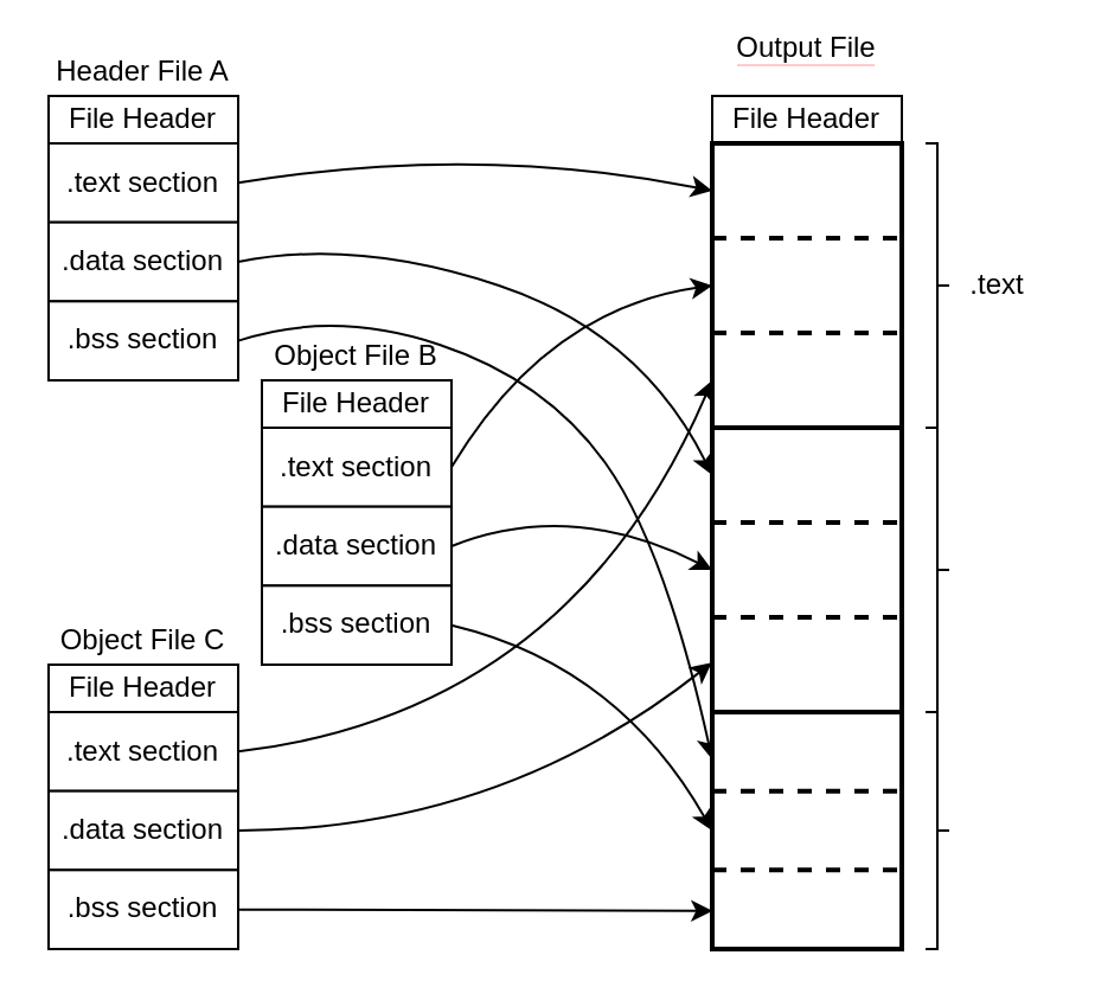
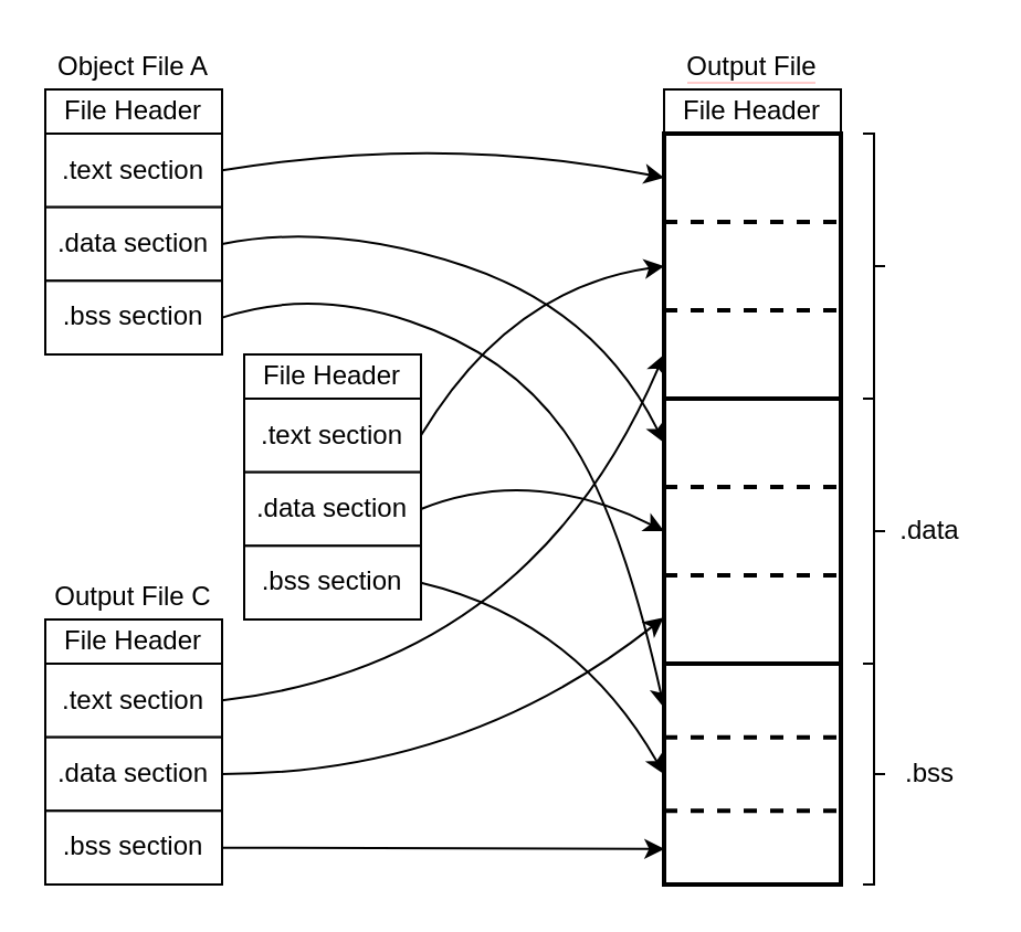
  <mxCell id="0" />
  <mxCell id="1" parent="0" />
  <mxCell id="2" value="" style="group" vertex="1" connectable="0" parent="1"><mxGeometry x="20" y="20" width="82.5" height="140" as="geometry" /></mxCell>
- <mxCell id="3" value="Header File A" style="text;html=1;strokeColor=none;fillColor=none;align=center;verticalAlign=middle;whiteSpace=wrap;rounded=0;" vertex="1" parent="2"><mxGeometry width="80" height="20" as="geometry" /></mxCell>
+ <mxCell id="3" value="Object File A" style="text;html=1;strokeColor=none;fillColor=none;align=center;verticalAlign=middle;whiteSpace=wrap;rounded=0;" vertex="1" parent="2"><mxGeometry width="80" height="20" as="geometry" /></mxCell>
  <mxCell id="4" value="" style="group" vertex="1" connectable="0" parent="2"><mxGeometry y="20" width="82.5" height="120" as="geometry" /></mxCell>
  <mxCell id="5" value="" style="group" vertex="1" connectable="0" parent="4"><mxGeometry y="20" width="82.5" height="100" as="geometry" /></mxCell>
  <mxCell id="6" value=".text section" style="rounded=0;whiteSpace=wrap;html=1;" vertex="1" parent="5"><mxGeometry width="80" height="33.333" as="geometry" /></mxCell>
  <mxCell id="7" value=".data section" style="rounded=0;whiteSpace=wrap;html=1;" vertex="1" parent="5"><mxGeometry y="33.333" width="80" height="33.333" as="geometry" /></mxCell>
  <mxCell id="8" value=".bss section" style="rounded=0;whiteSpace=wrap;html=1;" vertex="1" parent="5"><mxGeometry y="66.667" width="80" height="33.333" as="geometry" /></mxCell>
  <mxCell id="9" value="File Header" style="rounded=0;whiteSpace=wrap;html=1;" vertex="1" parent="4"><mxGeometry width="80" height="20" as="geometry" /></mxCell>
  <mxCell id="10" value="" style="group" vertex="1" connectable="0" parent="1"><mxGeometry x="110" y="140" width="82.5" height="140" as="geometry" /></mxCell>
- <mxCell id="11" value="Object File B" style="text;html=1;strokeColor=none;fillColor=none;align=center;verticalAlign=middle;whiteSpace=wrap;rounded=0;" vertex="1" parent="10"><mxGeometry width="80" height="20" as="geometry" /></mxCell>
  <mxCell id="12" value="" style="group" vertex="1" connectable="0" parent="10"><mxGeometry y="20" width="82.5" height="120" as="geometry" /></mxCell>
  <mxCell id="13" value="" style="group" vertex="1" connectable="0" parent="12"><mxGeometry y="20" width="82.5" height="100" as="geometry" /></mxCell>
  <mxCell id="14" value=".text section" style="rounded=0;whiteSpace=wrap;html=1;" vertex="1" parent="13"><mxGeometry width="80" height="33.333" as="geometry" /></mxCell>
  <mxCell id="15" value=".data section" style="rounded=0;whiteSpace=wrap;html=1;" vertex="1" parent="13"><mxGeometry y="33.333" width="80" height="33.333" as="geometry" /></mxCell>
  <mxCell id="16" value=".bss section" style="rounded=0;whiteSpace=wrap;html=1;" vertex="1" parent="13"><mxGeometry y="66.667" width="80" height="33.333" as="geometry" /></mxCell>
  <mxCell id="17" value="File Header" style="rounded=0;whiteSpace=wrap;html=1;" vertex="1" parent="12"><mxGeometry width="80" height="20" as="geometry" /></mxCell>
  <mxCell id="18" value="" style="group" vertex="1" connectable="0" parent="1"><mxGeometry x="20" y="260" width="82.5" height="140" as="geometry" /></mxCell>
- <mxCell id="19" value="Object File C" style="text;html=1;strokeColor=none;fillColor=none;align=center;verticalAlign=middle;whiteSpace=wrap;rounded=0;" vertex="1" parent="18"><mxGeometry width="80" height="20" as="geometry" /></mxCell>
+ <mxCell id="19" value="Output File C" style="text;html=1;strokeColor=none;fillColor=none;align=center;verticalAlign=middle;whiteSpace=wrap;rounded=0;" vertex="1" parent="18"><mxGeometry width="80" height="20" as="geometry" /></mxCell>
  <mxCell id="20" value="" style="group" vertex="1" connectable="0" parent="18"><mxGeometry y="20" width="82.5" height="120" as="geometry" /></mxCell>
  <mxCell id="21" value="" style="group" vertex="1" connectable="0" parent="20"><mxGeometry y="20" width="82.5" height="100" as="geometry" /></mxCell>
  <mxCell id="22" value=".text section" style="rounded=0;whiteSpace=wrap;html=1;" vertex="1" parent="21"><mxGeometry width="80" height="33.333" as="geometry" /></mxCell>
  <mxCell id="23" value=".data section" style="rounded=0;whiteSpace=wrap;html=1;" vertex="1" parent="21"><mxGeometry y="33.333" width="80" height="33.333" as="geometry" /></mxCell>
  <mxCell id="24" value=".bss section" style="rounded=0;whiteSpace=wrap;html=1;" vertex="1" parent="21"><mxGeometry y="66.667" width="80" height="33.333" as="geometry" /></mxCell>
  <mxCell id="25" value="File Header" style="rounded=0;whiteSpace=wrap;html=1;" vertex="1" parent="20"><mxGeometry width="80" height="20" as="geometry" /></mxCell>
  <mxCell id="26" value="File Header" style="rounded=0;whiteSpace=wrap;html=1;" vertex="1" parent="1"><mxGeometry x="300" y="40" width="80" height="20" as="geometry" /></mxCell>
- <mxCell id="27" value="&lt;span style=&quot;background-color: rgb(255 , 255 , 255)&quot;&gt;Output File&lt;/span&gt;" style="text;html=1;strokeColor=none;fillColor=none;align=center;verticalAlign=middle;whiteSpace=wrap;rounded=0;shadow=1;labelBackgroundColor=#FFCCCC;" vertex="1" parent="1"><mxGeometry x="305" y="10" width="70" height="20" as="geometry" /></mxCell>
+ <mxCell id="27" value="&lt;span style=&quot;background-color: rgb(255 , 255 , 255)&quot;&gt;Output File&lt;/span&gt;" style="text;html=1;strokeColor=none;fillColor=none;align=center;verticalAlign=middle;whiteSpace=wrap;rounded=0;shadow=1;labelBackgroundColor=#FFCCCC;" vertex="1" parent="1"><mxGeometry x="305" y="20" width="70" height="20" as="geometry" /></mxCell>
  <mxCell id="28" value="" style="endArrow=classic;html=1;curved=1;entryX=0;entryY=0.5;entryDx=0;entryDy=0;exitX=1;exitY=0.5;exitDx=0;exitDy=0;" edge="1" parent="1" source="6"><mxGeometry width="50" height="50" relative="1" as="geometry"><mxPoint x="120" y="75" as="sourcePoint" /><mxPoint x="300" y="80" as="targetPoint" /><Array as="points"><mxPoint x="200" y="60" /></Array></mxGeometry></mxCell>
  <mxCell id="29" value="" style="endArrow=classic;html=1;exitX=1;exitY=0.5;exitDx=0;exitDy=0;entryX=0;entryY=0.5;entryDx=0;entryDy=0;curved=1;" edge="1" parent="1" source="7"><mxGeometry width="50" height="50" relative="1" as="geometry"><mxPoint x="230" y="240" as="sourcePoint" /><mxPoint x="300" y="200" as="targetPoint" /><Array as="points"><mxPoint x="150" y="100" /><mxPoint x="270" y="140" /></Array></mxGeometry></mxCell>
  <mxCell id="30" value="" style="endArrow=classic;html=1;exitX=1;exitY=0.5;exitDx=0;exitDy=0;entryX=0;entryY=0.5;entryDx=0;entryDy=0;curved=1;" edge="1" parent="1" source="8"><mxGeometry width="50" height="50" relative="1" as="geometry"><mxPoint x="110" y="120" as="sourcePoint" /><mxPoint x="300" y="320" as="targetPoint" /><Array as="points"><mxPoint x="140" y="130" /><mxPoint x="230" y="160" /><mxPoint x="280" y="230" /></Array></mxGeometry></mxCell>
  <mxCell id="31" value="" style="endArrow=classic;html=1;exitX=1;exitY=0.5;exitDx=0;exitDy=0;entryX=0;entryY=0.5;entryDx=0;entryDy=0;curved=1;" edge="1" parent="1" source="14"><mxGeometry width="50" height="50" relative="1" as="geometry"><mxPoint x="230" y="240" as="sourcePoint" /><mxPoint x="300" y="120" as="targetPoint" /><Array as="points"><mxPoint x="230" y="130" /></Array></mxGeometry></mxCell>
  <mxCell id="32" value="" style="endArrow=classic;html=1;strokeColor=#000000;exitX=1;exitY=0.5;exitDx=0;exitDy=0;entryX=0;entryY=0.5;entryDx=0;entryDy=0;curved=1;" edge="1" parent="1" source="15"><mxGeometry width="50" height="50" relative="1" as="geometry"><mxPoint x="230" y="240" as="sourcePoint" /><mxPoint x="300" y="240" as="targetPoint" /><Array as="points"><mxPoint x="240" y="210" /></Array></mxGeometry></mxCell>
  <mxCell id="33" value="" style="endArrow=classic;html=1;exitX=1;exitY=0.5;exitDx=0;exitDy=0;entryX=0;entryY=0.5;entryDx=0;entryDy=0;curved=1;" edge="1" parent="1" source="16" target="44"><mxGeometry width="50" height="50" relative="1" as="geometry"><mxPoint x="230" y="240" as="sourcePoint" /><mxPoint x="300" y="360" as="targetPoint" /><Array as="points"><mxPoint x="260" y="280" /></Array></mxGeometry></mxCell>
  <mxCell id="34" value="" style="endArrow=classic;html=1;strokeColor=#000000;exitX=1;exitY=0.5;exitDx=0;exitDy=0;entryX=0;entryY=0.5;entryDx=0;entryDy=0;curved=1;" edge="1" parent="1" source="22"><mxGeometry width="50" height="50" relative="1" as="geometry"><mxPoint x="230" y="240" as="sourcePoint" /><mxPoint x="300" y="160" as="targetPoint" /><Array as="points"><mxPoint x="240" y="300" /></Array></mxGeometry></mxCell>
  <mxCell id="35" value="" style="group" vertex="1" connectable="0" parent="1"><mxGeometry x="300" y="60" width="80" height="120" as="geometry" /></mxCell>
  <mxCell id="36" value="" style="rounded=0;whiteSpace=wrap;html=1;shadow=0;labelBackgroundColor=#FFCCCC;strokeColor=#000000;fillColor=#ffffff;gradientColor=none;strokeWidth=2;" vertex="1" parent="35"><mxGeometry width="80" height="120" as="geometry" /></mxCell>
  <mxCell id="37" value="" style="endArrow=none;dashed=1;html=1;strokeWidth=2;jumpSize=6;" edge="1" parent="35"><mxGeometry width="50" height="50" relative="1" as="geometry"><mxPoint y="40" as="sourcePoint" /><mxPoint x="80" y="40" as="targetPoint" /></mxGeometry></mxCell>
  <mxCell id="38" value="" style="endArrow=none;dashed=1;html=1;strokeWidth=2;" edge="1" parent="35"><mxGeometry width="50" height="50" relative="1" as="geometry"><mxPoint y="80" as="sourcePoint" /><mxPoint x="80" y="80" as="targetPoint" /></mxGeometry></mxCell>
  <mxCell id="39" value="" style="group" vertex="1" connectable="0" parent="1"><mxGeometry x="300" y="180" width="80" height="120" as="geometry" /></mxCell>
  <mxCell id="40" value="" style="rounded=0;whiteSpace=wrap;html=1;shadow=0;labelBackgroundColor=#FFCCCC;strokeColor=#000000;fillColor=#ffffff;gradientColor=none;strokeWidth=2;" vertex="1" parent="39"><mxGeometry width="80" height="120" as="geometry" /></mxCell>
  <mxCell id="41" value="" style="endArrow=none;dashed=1;html=1;strokeWidth=2;jumpSize=6;" edge="1" parent="39"><mxGeometry width="50" height="50" relative="1" as="geometry"><mxPoint y="40" as="sourcePoint" /><mxPoint x="80" y="40" as="targetPoint" /></mxGeometry></mxCell>
  <mxCell id="42" value="" style="endArrow=none;dashed=1;html=1;strokeWidth=2;" edge="1" parent="39"><mxGeometry width="50" height="50" relative="1" as="geometry"><mxPoint y="80" as="sourcePoint" /><mxPoint x="80" y="80" as="targetPoint" /></mxGeometry></mxCell>
  <mxCell id="43" value="" style="group" vertex="1" connectable="0" parent="1"><mxGeometry x="300" y="300" width="80" height="100" as="geometry" /></mxCell>
  <mxCell id="44" value="" style="rounded=0;whiteSpace=wrap;html=1;shadow=0;labelBackgroundColor=#FFCCCC;strokeColor=#000000;fillColor=#ffffff;gradientColor=none;strokeWidth=2;" vertex="1" parent="43"><mxGeometry width="80" height="100" as="geometry" /></mxCell>
  <mxCell id="45" value="" style="endArrow=none;dashed=1;html=1;strokeWidth=2;jumpSize=6;" edge="1" parent="43"><mxGeometry width="50" height="50" relative="1" as="geometry"><mxPoint y="33.333" as="sourcePoint" /><mxPoint x="80" y="33.333" as="targetPoint" /></mxGeometry></mxCell>
  <mxCell id="46" value="" style="endArrow=none;dashed=1;html=1;strokeWidth=2;" edge="1" parent="43"><mxGeometry width="50" height="50" relative="1" as="geometry"><mxPoint y="66.667" as="sourcePoint" /><mxPoint x="80" y="66.667" as="targetPoint" /></mxGeometry></mxCell>
  <mxCell id="47" value="" style="endArrow=classic;html=1;strokeColor=#000000;strokeWidth=1;exitX=1;exitY=0.5;exitDx=0;exitDy=0;entryX=-0.002;entryY=0.826;entryDx=0;entryDy=0;entryPerimeter=0;curved=1;" edge="1" parent="1" source="23" target="40"><mxGeometry width="50" height="50" relative="1" as="geometry"><mxPoint x="210" y="250" as="sourcePoint" /><mxPoint x="260" y="200" as="targetPoint" /><Array as="points"><mxPoint x="210" y="350" /></Array></mxGeometry></mxCell>
  <mxCell id="48" value="" style="endArrow=classic;html=1;strokeColor=#000000;strokeWidth=1;exitX=1;exitY=0.5;exitDx=0;exitDy=0;entryX=0.002;entryY=0.839;entryDx=0;entryDy=0;entryPerimeter=0;" edge="1" parent="1" source="24" target="44"><mxGeometry width="50" height="50" relative="1" as="geometry"><mxPoint x="210" y="250" as="sourcePoint" /><mxPoint x="260" y="200" as="targetPoint" /></mxGeometry></mxCell>
  <mxCell id="49" value="" style="strokeWidth=1;html=1;shape=mxgraph.flowchart.annotation_2;align=left;labelPosition=right;pointerEvents=1;shadow=0;labelBackgroundColor=#FFCCCC;fillColor=#ffffff;gradientColor=none;rotation=-180;" vertex="1" parent="1"><mxGeometry x="390" y="60" width="10" height="120" as="geometry" /></mxCell>
- <mxCell id="50" value=".text" style="text;html=1;align=center;verticalAlign=middle;resizable=0;points=[];autosize=1;" vertex="1" parent="1"><mxGeometry x="400" y="110" width="40" height="20" as="geometry" /></mxCell>
  <mxCell id="51" value="" style="strokeWidth=1;html=1;shape=mxgraph.flowchart.annotation_2;align=left;labelPosition=right;pointerEvents=1;shadow=0;labelBackgroundColor=#FFCCCC;fillColor=#ffffff;gradientColor=none;rotation=-180;" vertex="1" parent="1"><mxGeometry x="390" y="180" width="10" height="120" as="geometry" /></mxCell>
+ <mxCell id="52" value=".data" style="text;html=1;align=center;verticalAlign=middle;resizable=0;points=[];autosize=1;" vertex="1" parent="1"><mxGeometry x="400" y="230" width="40" height="20" as="geometry" /></mxCell>
  <mxCell id="53" value="" style="strokeWidth=1;html=1;shape=mxgraph.flowchart.annotation_2;align=left;labelPosition=right;pointerEvents=1;shadow=0;labelBackgroundColor=#FFCCCC;fillColor=#ffffff;gradientColor=none;rotation=-180;" vertex="1" parent="1"><mxGeometry x="390" y="300" width="10" height="100" as="geometry" /></mxCell>
+ <mxCell id="54" value=".bss" style="text;html=1;align=center;verticalAlign=middle;resizable=0;points=[];autosize=1;" vertex="1" parent="1"><mxGeometry x="400" y="340" width="40" height="20" as="geometry" /></mxCell>
